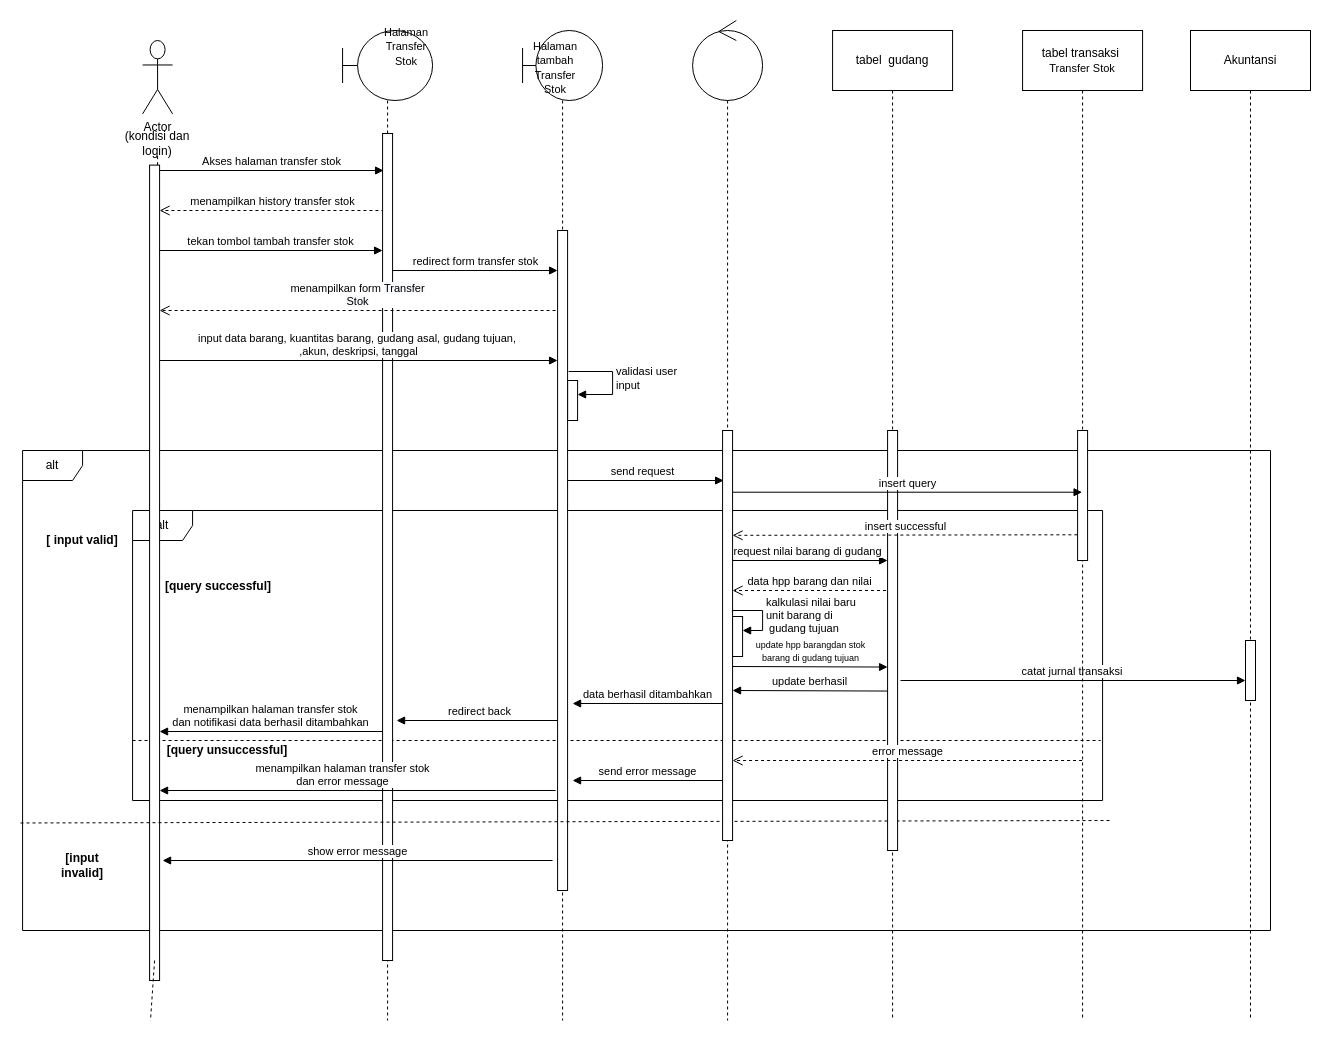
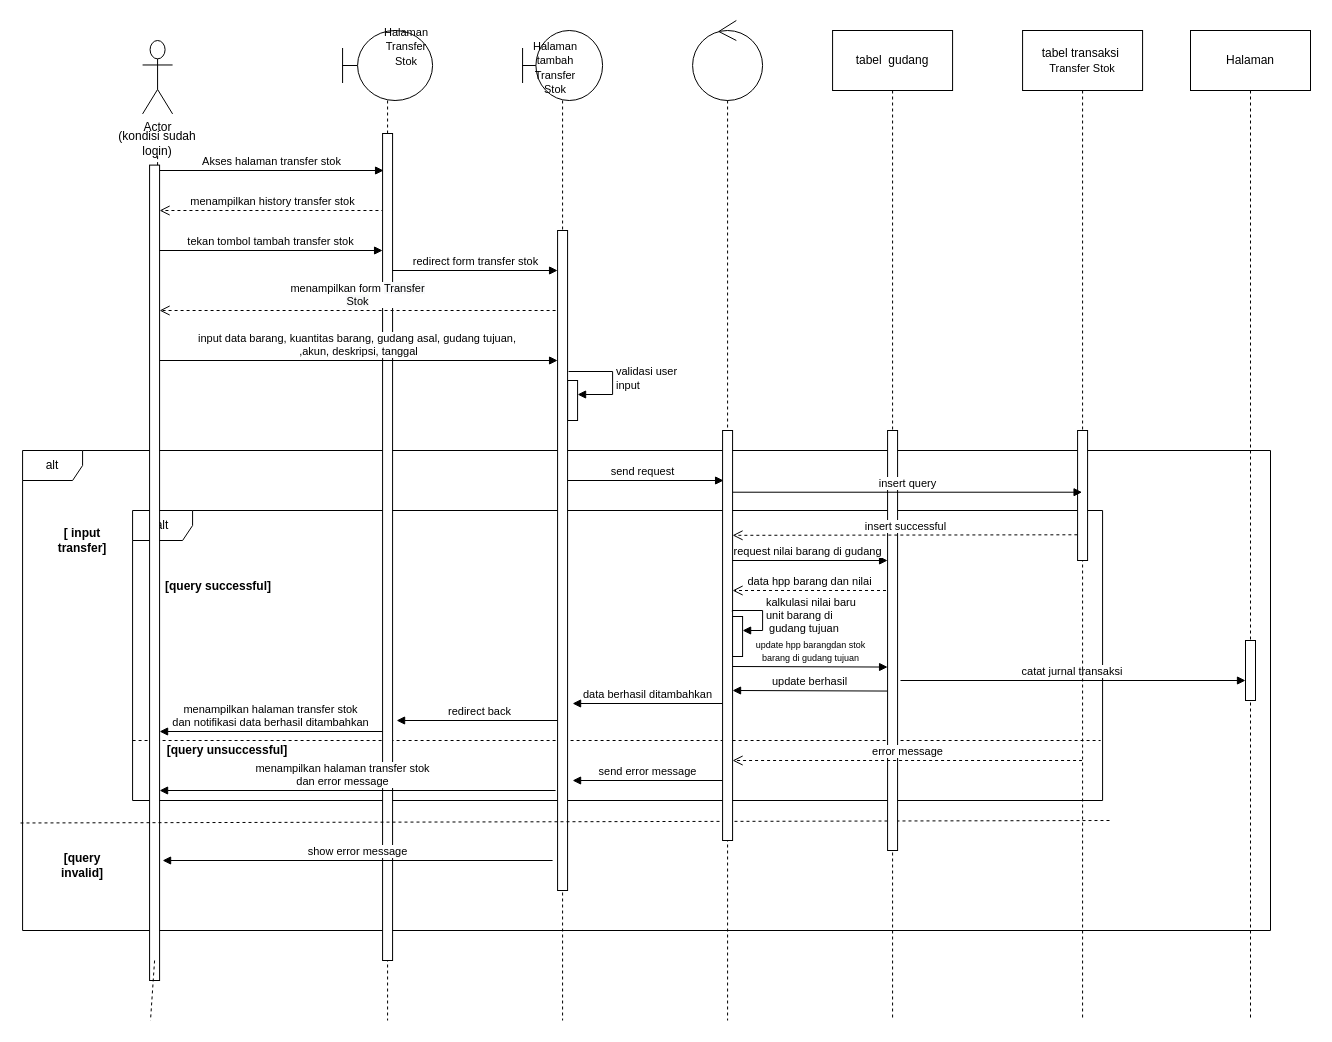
  <mxCell id="0" />
  <mxCell id="1" parent="0" />
  <mxCell id="2" value="" style="group" parent="1" vertex="1" connectable="0"><mxGeometry x="132.08" y="510" width="970" height="289.999" as="geometry" /></mxCell>
  <mxCell id="3" value="alt" style="shape=umlFrame;whiteSpace=wrap;html=1;" parent="2" vertex="1"><mxGeometry width="970" height="289.999" as="geometry" /></mxCell>
  <mxCell id="4" value="" style="endArrow=none;dashed=1;html=1;exitX=0;exitY=0.749;exitDx=0;exitDy=0;exitPerimeter=0;entryX=0.998;entryY=0.749;entryDx=0;entryDy=0;entryPerimeter=0;" parent="2" edge="1"><mxGeometry width="50" height="50" relative="1" as="geometry"><mxPoint y="229.999" as="sourcePoint" /><mxPoint x="968.06" y="229.999" as="targetPoint" /></mxGeometry></mxCell>
  <mxCell id="5" value="&lt;b&gt;[query successful]&lt;/b&gt;" style="text;html=1;strokeColor=none;fillColor=none;align=center;verticalAlign=middle;whiteSpace=wrap;rounded=0;" parent="2" vertex="1"><mxGeometry x="29.998" y="49.997" width="112.464" height="51.428" as="geometry" /></mxCell>
  <mxCell id="6" value="&lt;b&gt;[query unsuccessful]&lt;/b&gt;" style="text;html=1;strokeColor=none;fillColor=none;align=center;verticalAlign=middle;whiteSpace=wrap;rounded=0;" parent="2" vertex="1"><mxGeometry x="20" y="220" width="150" height="40" as="geometry" /></mxCell>
  <mxCell id="7" value="catat jurnal transaksi&amp;nbsp;" style="html=1;verticalAlign=bottom;endArrow=block;" parent="2" target="54" edge="1"><mxGeometry width="80" relative="1" as="geometry"><mxPoint x="767.92" y="170" as="sourcePoint" /><mxPoint x="847.92" y="170" as="targetPoint" /></mxGeometry></mxCell>
  <mxCell id="8" value="alt" style="shape=umlFrame;whiteSpace=wrap;html=1;" parent="1" vertex="1"><mxGeometry x="22.08" y="450" width="1247.92" height="480" as="geometry" /></mxCell>
  <mxCell id="9" value="redirect back" style="html=1;verticalAlign=bottom;endArrow=block;entryX=1.4;entryY=0.527;entryDx=0;entryDy=0;entryPerimeter=0;" parent="1" edge="1"><mxGeometry width="80" relative="1" as="geometry"><mxPoint x="561.58" y="719.999" as="sourcePoint" /><mxPoint x="396.08" y="719.999" as="targetPoint" /></mxGeometry></mxCell>
  <mxCell id="10" value="menampilkan history transfer stok" style="html=1;verticalAlign=bottom;endArrow=open;dashed=1;endSize=8;exitX=0.186;exitY=0.27;exitDx=0;exitDy=0;exitPerimeter=0;" parent="1" edge="1"><mxGeometry relative="1" as="geometry"><mxPoint x="383.94" y="210" as="sourcePoint" /><mxPoint x="159.08" y="210" as="targetPoint" /></mxGeometry></mxCell>
  <mxCell id="11" value="" style="shape=umlLifeline;participant=umlBoundary;perimeter=lifelinePerimeter;whiteSpace=wrap;html=1;container=1;collapsible=0;recursiveResize=0;verticalAlign=top;spacingTop=36;labelBackgroundColor=#ffffff;outlineConnect=0;size=70;" parent="1" vertex="1"><mxGeometry x="342.08" y="30" width="90" height="990" as="geometry" /></mxCell>
  <mxCell id="12" value="&lt;font style=&quot;font-size: 11px&quot;&gt;Halaman Transfer Stok&lt;/font&gt;" style="text;html=1;strokeColor=none;fillColor=none;align=center;verticalAlign=middle;whiteSpace=wrap;rounded=0;" parent="11" vertex="1"><mxGeometry x="44" y="6" width="40" height="20" as="geometry" /></mxCell>
  <mxCell id="13" value="" style="html=1;points=[];perimeter=orthogonalPerimeter;" parent="11" vertex="1"><mxGeometry x="40" y="103" width="10" height="827" as="geometry" /></mxCell>
  <mxCell id="14" value="" style="shape=umlLifeline;participant=umlBoundary;perimeter=lifelinePerimeter;whiteSpace=wrap;html=1;container=1;collapsible=0;recursiveResize=0;verticalAlign=top;spacingTop=36;labelBackgroundColor=#ffffff;outlineConnect=0;size=70;" parent="1" vertex="1"><mxGeometry x="522.08" y="30" width="80" height="990" as="geometry" /></mxCell>
  <mxCell id="15" value="validasi user &lt;br&gt;input" style="edgeStyle=orthogonalEdgeStyle;html=1;align=left;spacingLeft=2;endArrow=block;rounded=0;entryX=1;entryY=0.35;entryDx=0;entryDy=0;entryPerimeter=0;" parent="14" target="16" edge="1"><mxGeometry relative="1" as="geometry"><mxPoint x="46" y="341" as="sourcePoint" /><Array as="points"><mxPoint x="90" y="341" /><mxPoint x="90" y="364" /></Array></mxGeometry></mxCell>
  <mxCell id="16" value="" style="html=1;points=[];perimeter=orthogonalPerimeter;" parent="14" vertex="1"><mxGeometry x="45" y="350" width="10" height="40" as="geometry" /></mxCell>
  <mxCell id="17" value="" style="html=1;points=[];perimeter=orthogonalPerimeter;" parent="14" vertex="1"><mxGeometry x="35" y="200" width="10" height="660" as="geometry" /></mxCell>
  <mxCell id="18" value="&lt;font style=&quot;font-size: 11px&quot;&gt;Halaman tambah&lt;br&gt;&lt;/font&gt;&lt;span style=&quot;font-size: 11px&quot;&gt;Transfer Stok&lt;/span&gt;" style="text;html=1;strokeColor=none;fillColor=none;align=center;verticalAlign=middle;whiteSpace=wrap;rounded=0;" parent="14" vertex="1"><mxGeometry x="13" y="27" width="40" height="20" as="geometry" /></mxCell>
  <mxCell id="19" value="tabel transaksi&amp;nbsp;&lt;br&gt;&lt;span style=&quot;font-size: 11px&quot;&gt;Transfer Stok&lt;/span&gt;" style="shape=umlLifeline;perimeter=lifelinePerimeter;whiteSpace=wrap;html=1;container=1;collapsible=0;recursiveResize=0;outlineConnect=0;size=60;" parent="1" vertex="1"><mxGeometry x="1022.08" y="30" width="120" height="990" as="geometry" /></mxCell>
  <mxCell id="20" value="" style="html=1;points=[];perimeter=orthogonalPerimeter;" parent="19" vertex="1"><mxGeometry x="55" y="400" width="10" height="130" as="geometry" /></mxCell>
  <mxCell id="21" value="Akses halaman transfer stok" style="html=1;verticalAlign=bottom;endArrow=block;entryX=0.1;entryY=0.109;entryDx=0;entryDy=0;entryPerimeter=0;" parent="1" edge="1"><mxGeometry width="80" relative="1" as="geometry"><mxPoint x="159.08" y="170.003" as="sourcePoint" /><mxPoint x="383.08" y="170.003" as="targetPoint" /></mxGeometry></mxCell>
  <mxCell id="22" value="menampilkan form&amp;nbsp;&lt;span style=&quot;white-space: normal ; background-color: rgb(248 , 249 , 250)&quot;&gt;Transfer Stok&lt;/span&gt;" style="html=1;verticalAlign=bottom;endArrow=open;dashed=1;endSize=8;" parent="1" edge="1"><mxGeometry relative="1" as="geometry"><mxPoint x="555.08" y="310" as="sourcePoint" /><mxPoint x="159.08" y="310" as="targetPoint" /></mxGeometry></mxCell>
  <mxCell id="23" value="input data barang, kuantitas barang, gudang asal, gudang tujuan,&amp;nbsp;&lt;br&gt;,akun, deskripsi, tanggal" style="html=1;verticalAlign=bottom;endArrow=block;" parent="1" edge="1"><mxGeometry width="80" relative="1" as="geometry"><mxPoint x="159.08" y="360" as="sourcePoint" /><mxPoint x="557.08" y="360" as="targetPoint" /></mxGeometry></mxCell>
  <mxCell id="24" value="redirect form transfer stok" style="html=1;verticalAlign=bottom;endArrow=block;" parent="1" edge="1"><mxGeometry width="80" relative="1" as="geometry"><mxPoint x="392.08" y="270" as="sourcePoint" /><mxPoint x="557.08" y="270" as="targetPoint" /></mxGeometry></mxCell>
- <mxCell id="25" value="&lt;b&gt;[input invalid]&lt;/b&gt;" style="text;html=1;strokeColor=none;fillColor=none;align=center;verticalAlign=middle;whiteSpace=wrap;rounded=0;" parent="1" vertex="1"><mxGeometry x="42.08" y="840" width="80" height="50" as="geometry" /></mxCell>
- <mxCell id="26" value="&lt;b&gt;[ input valid]&lt;/b&gt;" style="text;html=1;strokeColor=none;fillColor=none;align=center;verticalAlign=middle;whiteSpace=wrap;rounded=0;" parent="1" vertex="1"><mxGeometry x="42.08" y="510" width="80" height="60" as="geometry" /></mxCell>
+ <mxCell id="25" value="&lt;b&gt;[query invalid]&lt;/b&gt;" style="text;html=1;strokeColor=none;fillColor=none;align=center;verticalAlign=middle;whiteSpace=wrap;rounded=0;" parent="1" vertex="1"><mxGeometry x="42.08" y="840" width="80" height="50" as="geometry" /></mxCell>
+ <mxCell id="26" value="&lt;b&gt;[ input transfer]&lt;/b&gt;" style="text;html=1;strokeColor=none;fillColor=none;align=center;verticalAlign=middle;whiteSpace=wrap;rounded=0;" parent="1" vertex="1"><mxGeometry x="42.08" y="510" width="80" height="60" as="geometry" /></mxCell>
  <mxCell id="27" value="" style="group" parent="1" vertex="1" connectable="0"><mxGeometry x="112.08" y="30" width="90" height="950" as="geometry" /></mxCell>
  <mxCell id="28" value="Actor" style="shape=umlActor;verticalLabelPosition=bottom;labelBackgroundColor=#ffffff;verticalAlign=top;html=1;outlineConnect=0;" parent="27" vertex="1"><mxGeometry x="30" y="10" width="30" height="73.421" as="geometry" /></mxCell>
- <mxCell id="29" value="(kondisi dan login)" style="text;html=1;strokeColor=none;fillColor=none;align=center;verticalAlign=middle;whiteSpace=wrap;rounded=0;" parent="27" vertex="1"><mxGeometry y="100.342" width="90" height="24.474" as="geometry" /></mxCell>
+ <mxCell id="29" value="(kondisi sudah login)" style="text;html=1;strokeColor=none;fillColor=none;align=center;verticalAlign=middle;whiteSpace=wrap;rounded=0;" parent="27" vertex="1"><mxGeometry y="100.342" width="90" height="24.474" as="geometry" /></mxCell>
  <mxCell id="30" value="" style="html=1;points=[];perimeter=orthogonalPerimeter;" parent="27" vertex="1"><mxGeometry x="37" y="134.61" width="10" height="815.39" as="geometry" /></mxCell>
  <mxCell id="31" value="" style="endArrow=none;dashed=1;html=1;" parent="27" edge="1"><mxGeometry width="50" height="50" relative="1" as="geometry"><mxPoint x="42" y="930.0" as="sourcePoint" /><mxPoint x="37.92" y="990" as="targetPoint" /></mxGeometry></mxCell>
  <mxCell id="32" value="" style="endArrow=none;dashed=1;html=1;entryX=0.5;entryY=1;entryDx=0;entryDy=0;" parent="27" source="30" target="29" edge="1"><mxGeometry width="50" height="50" relative="1" as="geometry"><mxPoint x="270" y="1015.658" as="sourcePoint" /><mxPoint x="274" y="232.5" as="targetPoint" /></mxGeometry></mxCell>
  <mxCell id="33" value="" style="endArrow=none;dashed=1;html=1;entryX=0.998;entryY=0.806;entryDx=0;entryDy=0;entryPerimeter=0;exitX=-0.002;exitY=0.71;exitDx=0;exitDy=0;exitPerimeter=0;" parent="1" edge="1"><mxGeometry width="50" height="50" relative="1" as="geometry"><mxPoint x="20" y="822.48" as="sourcePoint" /><mxPoint x="1109.9" y="820" as="targetPoint" /></mxGeometry></mxCell>
  <mxCell id="34" value="request nilai barang di gudang" style="html=1;verticalAlign=bottom;endArrow=block;" parent="1" edge="1"><mxGeometry width="80" relative="1" as="geometry"><mxPoint x="726.58" y="560" as="sourcePoint" /><mxPoint x="887.08" y="560" as="targetPoint" /></mxGeometry></mxCell>
  <mxCell id="35" value="tabel&amp;nbsp; gudang" style="shape=umlLifeline;perimeter=lifelinePerimeter;whiteSpace=wrap;html=1;container=1;collapsible=0;recursiveResize=0;outlineConnect=0;size=60;" parent="1" vertex="1"><mxGeometry x="832.08" y="30" width="120" height="990" as="geometry" /></mxCell>
  <mxCell id="36" value="" style="html=1;points=[];perimeter=orthogonalPerimeter;" parent="35" vertex="1"><mxGeometry x="55" y="400" width="10" height="420" as="geometry" /></mxCell>
  <mxCell id="37" value="send request&amp;nbsp;&amp;nbsp;" style="html=1;verticalAlign=bottom;endArrow=block;entryX=0.443;entryY=0.587;entryDx=0;entryDy=0;entryPerimeter=0;" parent="1" edge="1"><mxGeometry width="80" relative="1" as="geometry"><mxPoint x="567.08" y="480" as="sourcePoint" /><mxPoint x="723.09" y="480" as="targetPoint" /></mxGeometry></mxCell>
  <mxCell id="38" value="data hpp barang dan nilai" style="html=1;verticalAlign=bottom;endArrow=open;dashed=1;endSize=8;exitX=-0.158;exitY=0.572;exitDx=0;exitDy=0;exitPerimeter=0;" parent="1" edge="1"><mxGeometry relative="1" as="geometry"><mxPoint x="885.5" y="590" as="sourcePoint" /><mxPoint x="732.08" y="590" as="targetPoint" /></mxGeometry></mxCell>
  <mxCell id="39" value="" style="shape=umlLifeline;participant=umlControl;perimeter=lifelinePerimeter;whiteSpace=wrap;html=1;container=1;collapsible=0;recursiveResize=0;verticalAlign=top;spacingTop=36;labelBackgroundColor=#ffffff;outlineConnect=0;size=80;" parent="1" vertex="1"><mxGeometry x="692.08" y="20" width="70" height="1000" as="geometry" /></mxCell>
  <mxCell id="40" value="" style="html=1;points=[];perimeter=orthogonalPerimeter;" parent="39" vertex="1"><mxGeometry x="30" y="410" width="10" height="410" as="geometry" /></mxCell>
  <mxCell id="41" value="" style="html=1;points=[];perimeter=orthogonalPerimeter;" parent="39" vertex="1"><mxGeometry x="40" y="596" width="10" height="40" as="geometry" /></mxCell>
  <mxCell id="42" value="&lt;font style=&quot;font-size: 9px&quot;&gt;update hpp barangdan stok &lt;br&gt;barang di gudang tujuan&lt;/font&gt;" style="html=1;verticalAlign=bottom;endArrow=block;entryX=0;entryY=0.752;entryDx=0;entryDy=0;entryPerimeter=0;" parent="1" edge="1"><mxGeometry x="0.005" width="80" relative="1" as="geometry"><mxPoint x="732.08" y="666" as="sourcePoint" /><mxPoint x="887.08" y="666.56" as="targetPoint" /><mxPoint as="offset" /></mxGeometry></mxCell>
  <mxCell id="43" value="insert query" style="html=1;verticalAlign=bottom;endArrow=block;" parent="1" edge="1"><mxGeometry width="80" relative="1" as="geometry"><mxPoint x="732.08" y="491.71" as="sourcePoint" /><mxPoint x="1081.58" y="491.71" as="targetPoint" /></mxGeometry></mxCell>
  <mxCell id="44" value="insert successful" style="html=1;verticalAlign=bottom;endArrow=open;dashed=1;endSize=8;exitX=-0.019;exitY=0.346;exitDx=0;exitDy=0;exitPerimeter=0;" parent="1" edge="1"><mxGeometry relative="1" as="geometry"><mxPoint x="1076.86" y="534.29" as="sourcePoint" /><mxPoint x="732.05" y="534.82" as="targetPoint" /></mxGeometry></mxCell>
  <mxCell id="45" value="kalkulasi nilai baru &lt;br&gt;unit barang di&lt;br&gt;&amp;nbsp;gudang tujuan" style="edgeStyle=orthogonalEdgeStyle;html=1;align=left;spacingLeft=2;endArrow=block;rounded=0;entryX=1.003;entryY=0.35;exitX=0.967;exitY=0.562;exitDx=0;exitDy=0;exitPerimeter=0;entryDx=0;entryDy=0;entryPerimeter=0;" parent="1" target="41" edge="1"><mxGeometry relative="1" as="geometry"><mxPoint x="731.75" y="611.08" as="sourcePoint" /><Array as="points"><mxPoint x="732.08" y="610" /><mxPoint x="762.08" y="610" /><mxPoint x="762.08" y="630" /></Array></mxGeometry></mxCell>
  <mxCell id="46" value="update berhasil" style="html=1;verticalAlign=bottom;endArrow=block;entryX=0;entryY=0.752;entryDx=0;entryDy=0;entryPerimeter=0;" parent="1" edge="1"><mxGeometry width="80" relative="1" as="geometry"><mxPoint x="887.05" y="690.56" as="sourcePoint" /><mxPoint x="732.05" y="690" as="targetPoint" /></mxGeometry></mxCell>
  <mxCell id="47" value="data berhasil ditambahkan" style="html=1;verticalAlign=bottom;endArrow=block;entryX=0;entryY=0.752;entryDx=0;entryDy=0;entryPerimeter=0;" parent="1" edge="1"><mxGeometry width="80" relative="1" as="geometry"><mxPoint x="722.08" y="703" as="sourcePoint" /><mxPoint x="572.08" y="703" as="targetPoint" /></mxGeometry></mxCell>
  <mxCell id="48" value="menampilkan halaman transfer stok&lt;br&gt;dan notifikasi data berhasil ditambahkan" style="html=1;verticalAlign=bottom;endArrow=block;" parent="1" target="30" edge="1"><mxGeometry width="80" relative="1" as="geometry"><mxPoint x="382.08" y="731" as="sourcePoint" /><mxPoint x="222.08" y="730.663" as="targetPoint" /></mxGeometry></mxCell>
  <mxCell id="49" value="error message" style="html=1;verticalAlign=bottom;endArrow=open;dashed=1;endSize=8;" parent="1" source="19" edge="1"><mxGeometry relative="1" as="geometry"><mxPoint x="885.5" y="760" as="sourcePoint" /><mxPoint x="732.08" y="760" as="targetPoint" /></mxGeometry></mxCell>
  <mxCell id="50" value="send error message" style="html=1;verticalAlign=bottom;endArrow=block;entryX=0;entryY=0.752;entryDx=0;entryDy=0;entryPerimeter=0;" parent="1" edge="1"><mxGeometry width="80" relative="1" as="geometry"><mxPoint x="722.08" y="780" as="sourcePoint" /><mxPoint x="572.08" y="780" as="targetPoint" /></mxGeometry></mxCell>
  <mxCell id="51" value="show error message" style="html=1;verticalAlign=bottom;endArrow=block;" parent="1" edge="1"><mxGeometry width="80" relative="1" as="geometry"><mxPoint x="552.08" y="860" as="sourcePoint" /><mxPoint x="162.08" y="860" as="targetPoint" /></mxGeometry></mxCell>
  <mxCell id="52" value="menampilkan halaman transfer stok&lt;br&gt;dan error message" style="html=1;verticalAlign=bottom;endArrow=block;" parent="1" target="30" edge="1"><mxGeometry x="0.076" width="80" relative="1" as="geometry"><mxPoint x="555.08" y="790" as="sourcePoint" /><mxPoint x="332.08" y="790" as="targetPoint" /><mxPoint as="offset" /></mxGeometry></mxCell>
- <mxCell id="53" value="Akuntansi" style="shape=umlLifeline;perimeter=lifelinePerimeter;whiteSpace=wrap;html=1;container=1;collapsible=0;recursiveResize=0;outlineConnect=0;size=60;" parent="1" vertex="1"><mxGeometry x="1190" y="30" width="120" height="990" as="geometry" /></mxCell>
+ <mxCell id="53" value="Halaman" style="shape=umlLifeline;perimeter=lifelinePerimeter;whiteSpace=wrap;html=1;container=1;collapsible=0;recursiveResize=0;outlineConnect=0;size=60;" parent="1" vertex="1"><mxGeometry x="1190" y="30" width="120" height="990" as="geometry" /></mxCell>
  <mxCell id="54" value="" style="html=1;points=[];perimeter=orthogonalPerimeter;" parent="53" vertex="1"><mxGeometry x="55" y="610" width="10" height="60" as="geometry" /></mxCell>
  <mxCell id="55" value="tekan tombol tambah transfer stok" style="html=1;verticalAlign=bottom;endArrow=block;entryX=0;entryY=0.431;entryDx=0;entryDy=0;entryPerimeter=0;" parent="1" edge="1"><mxGeometry width="80" relative="1" as="geometry"><mxPoint x="159.08" y="250" as="sourcePoint" /><mxPoint x="382.08" y="250" as="targetPoint" /></mxGeometry></mxCell>
